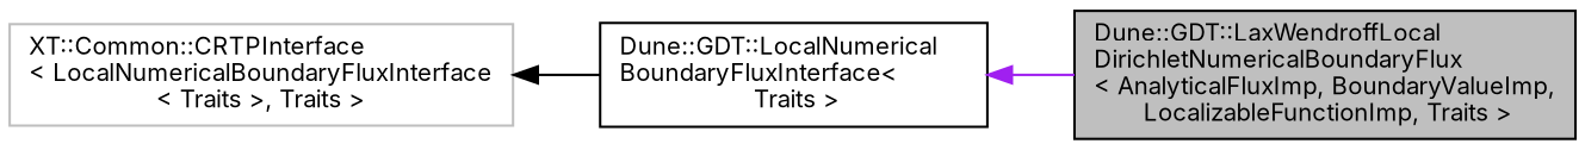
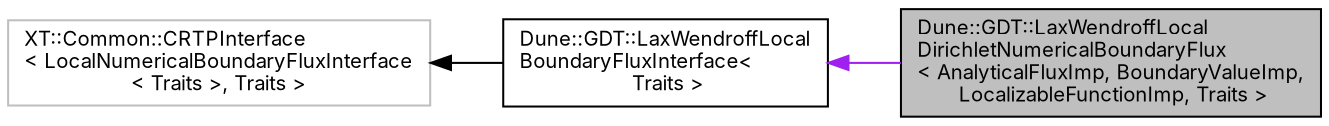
  digraph {
    rankdir=LR
    fontname=Inter
    node [color=black fillcolor=white fontname=Inter fontsize=10 shape=record style=filled]
    edge [dir=back fontname=Inter fontsize=10 labelfontname=Helvetica labelfontsize=10 style=solid]
    n1 [fillcolor=grey75 fontcolor=black height=0.2 label="Dune::GDT::LaxWendroffLocal\lDirichletNumericalBoundaryFlux\l\< AnalyticalFluxImp, BoundaryValueImp,\l LocalizableFunctionImp, Traits \>" width=0.4]
-   n2 [height=0.2 label="Dune::GDT::LocalNumerical\lBoundaryFluxInterface\<\l Traits \>" width=0.4]
+   n2 [height=0.2 label="Dune::GDT::LaxWendroffLocal\lBoundaryFluxInterface\<\l Traits \>" width=0.4]
    n3 [color=grey75 height=0.2 label="XT::Common::CRTPInterface\l\< LocalNumericalBoundaryFluxInterface\l\< Traits \>, Traits \>" width=0.4]
    n2 -> n1 [color=purple]
    n3 -> n2 [color=black]
  }
